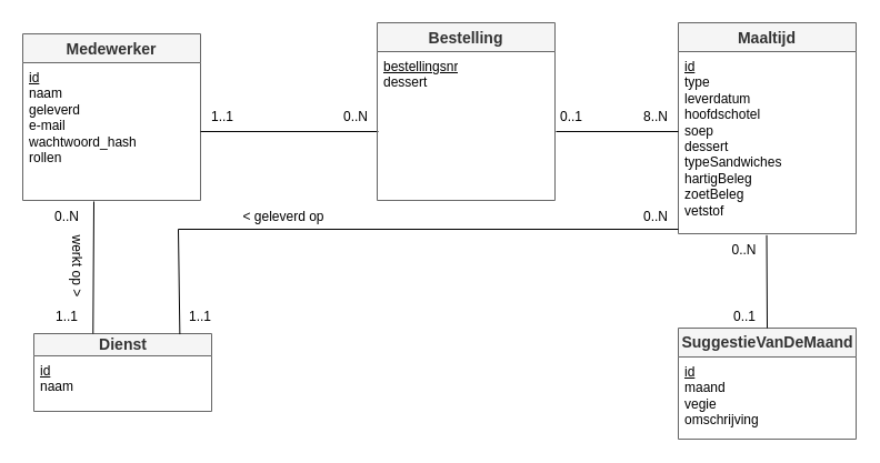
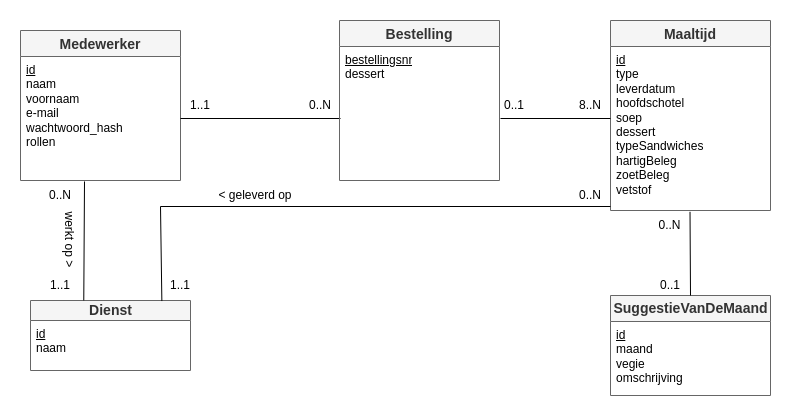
  <mxCell id="0" />
  <mxCell id="1" parent="0" />
  <mxCell id="2" value="Medewerker" style="swimlane;fontStyle=1;childLayout=stackLayout;horizontal=1;startSize=26;horizontalStack=0;resizeParent=1;resizeParentMax=0;resizeLast=0;collapsible=1;marginBottom=0;align=center;fontSize=14;strokeColor=#666666;fillColor=#f5f5f5;fontColor=#333333;" parent="1" vertex="1"><mxGeometry x="20" y="30" width="160" height="150" as="geometry" /></mxCell>
- <mxCell id="3" value="&lt;u&gt;id&lt;/u&gt;&lt;br&gt;naam&lt;br&gt;geleverd&lt;br&gt;e-mail&lt;br&gt;wachtwoord_hash&lt;br&gt;rollen" style="text;strokeColor=none;fillColor=none;spacingLeft=4;spacingRight=4;overflow=hidden;rotatable=0;points=[[0,0.5],[1,0.5]];portConstraint=eastwest;fontSize=12;fontStyle=0;html=1;" parent="2" vertex="1"><mxGeometry y="26" width="160" height="124" as="geometry" /></mxCell>
+ <mxCell id="3" value="&lt;u&gt;id&lt;/u&gt;&lt;br&gt;naam&lt;br&gt;voornaam&lt;br&gt;e-mail&lt;br&gt;wachtwoord_hash&lt;br&gt;rollen" style="text;strokeColor=none;fillColor=none;spacingLeft=4;spacingRight=4;overflow=hidden;rotatable=0;points=[[0,0.5],[1,0.5]];portConstraint=eastwest;fontSize=12;fontStyle=0;html=1;" parent="2" vertex="1"><mxGeometry y="26" width="160" height="124" as="geometry" /></mxCell>
  <mxCell id="4" value="" style="endArrow=none;html=1;rounded=0;exitX=1;exitY=0.5;exitDx=0;exitDy=0;entryX=0;entryY=0.5;entryDx=0;entryDy=0;" parent="1" source="3" edge="1"><mxGeometry width="50" height="50" relative="1" as="geometry"><mxPoint x="360" y="260" as="sourcePoint" /><mxPoint x="340" y="118" as="targetPoint" /></mxGeometry></mxCell>
  <mxCell id="5" value="1..1" style="text;html=1;strokeColor=none;fillColor=none;align=center;verticalAlign=middle;whiteSpace=wrap;rounded=0;" parent="1" vertex="1"><mxGeometry x="170" y="90" width="60" height="30" as="geometry" /></mxCell>
  <mxCell id="6" value="0..N" style="text;html=1;strokeColor=none;fillColor=none;align=center;verticalAlign=middle;whiteSpace=wrap;rounded=0;" parent="1" vertex="1"><mxGeometry x="290" y="90" width="60" height="30" as="geometry" /></mxCell>
  <mxCell id="7" value="Maaltijd" style="swimlane;fontStyle=1;childLayout=stackLayout;horizontal=1;startSize=26;horizontalStack=0;resizeParent=1;resizeParentMax=0;resizeLast=0;collapsible=1;marginBottom=0;align=center;fontSize=14;strokeColor=#666666;fillColor=#f5f5f5;fontColor=#333333;" parent="1" vertex="1"><mxGeometry x="610" y="20" width="160" height="190" as="geometry" /></mxCell>
  <mxCell id="8" value="&lt;u&gt;id&lt;br&gt;&lt;/u&gt;type&lt;br&gt;leverdatum&lt;br&gt;hoofdschotel&lt;br&gt;soep&lt;br&gt;dessert&lt;br&gt;typeSandwiches&lt;br style=&quot;border-color: var(--border-color); padding: 0px; margin: 0px;&quot;&gt;hartigBeleg&lt;br style=&quot;border-color: var(--border-color); padding: 0px; margin: 0px;&quot;&gt;zoetBeleg&lt;br style=&quot;border-color: var(--border-color); padding: 0px; margin: 0px;&quot;&gt;vetstof" style="text;strokeColor=none;fillColor=none;spacingLeft=4;spacingRight=4;overflow=hidden;rotatable=0;points=[[0,0.5],[1,0.5]];portConstraint=eastwest;fontSize=12;html=1;" parent="7" vertex="1"><mxGeometry y="26" width="160" height="164" as="geometry" /></mxCell>
  <mxCell id="9" value="" style="endArrow=none;html=1;rounded=0;exitX=1;exitY=0.5;exitDx=0;exitDy=0;" parent="1" edge="1"><mxGeometry width="50" height="50" relative="1" as="geometry"><mxPoint x="500" y="118" as="sourcePoint" /><mxPoint x="610" y="118" as="targetPoint" /></mxGeometry></mxCell>
  <mxCell id="10" value="0..1" style="text;html=1;strokeColor=none;fillColor=none;align=center;verticalAlign=middle;whiteSpace=wrap;rounded=0;" parent="1" vertex="1"><mxGeometry x="484" y="90" width="60" height="30" as="geometry" /></mxCell>
  <mxCell id="11" value="8..N" style="text;html=1;strokeColor=none;fillColor=none;align=center;verticalAlign=middle;whiteSpace=wrap;rounded=0;" parent="1" vertex="1"><mxGeometry x="560" y="90" width="60" height="30" as="geometry" /></mxCell>
  <mxCell id="12" value="Bestelling" style="swimlane;fontStyle=1;childLayout=stackLayout;horizontal=1;startSize=26;horizontalStack=0;resizeParent=1;resizeParentMax=0;resizeLast=0;collapsible=1;marginBottom=0;align=center;fontSize=14;strokeColor=#666666;fillColor=#f5f5f5;fontColor=#333333;" parent="1" vertex="1"><mxGeometry x="339" y="20" width="160" height="160" as="geometry" /></mxCell>
  <mxCell id="13" value="&lt;u&gt;bestellingsnr&lt;/u&gt;&lt;br&gt;dessert" style="text;strokeColor=none;fillColor=none;spacingLeft=4;spacingRight=4;overflow=hidden;rotatable=0;points=[[0,0.5],[1,0.5]];portConstraint=eastwest;fontSize=12;html=1;" parent="12" vertex="1"><mxGeometry y="26" width="160" height="134" as="geometry" /></mxCell>
  <mxCell id="14" value="SuggestieVanDeMaand" style="swimlane;fontStyle=1;childLayout=stackLayout;horizontal=1;startSize=26;horizontalStack=0;resizeParent=1;resizeParentMax=0;resizeLast=0;collapsible=1;marginBottom=0;align=center;fontSize=14;strokeColor=#666666;fillColor=#f5f5f5;fontColor=#333333;html=1;" parent="1" vertex="1"><mxGeometry x="610" y="295" width="160" height="100" as="geometry" /></mxCell>
  <mxCell id="15" value="&lt;u&gt;id&lt;/u&gt;&lt;br&gt;maand&lt;br&gt;vegie&lt;br&gt;omschrijving" style="text;strokeColor=none;fillColor=none;spacingLeft=4;spacingRight=4;overflow=hidden;rotatable=0;points=[[0,0.5],[1,0.5]];portConstraint=eastwest;fontSize=12;html=1;" parent="14" vertex="1"><mxGeometry y="26" width="160" height="74" as="geometry" /></mxCell>
  <mxCell id="16" value="" style="endArrow=none;html=1;rounded=0;entryX=0.497;entryY=1.008;entryDx=0;entryDy=0;entryPerimeter=0;exitX=0.5;exitY=0;exitDx=0;exitDy=0;" parent="1" source="14" target="8" edge="1"><mxGeometry width="50" height="50" relative="1" as="geometry"><mxPoint x="686" as="sourcePoint" y="300" /><mxPoint x="423.68" y="319.744" as="targetPoint" /></mxGeometry></mxCell>
  <mxCell id="17" value="0..1" style="text;html=1;strokeColor=none;fillColor=none;align=center;verticalAlign=middle;whiteSpace=wrap;rounded=0;" parent="1" vertex="1"><mxGeometry x="640" y="270" width="60" height="30" as="geometry" /></mxCell>
  <mxCell id="18" value="0..N" style="text;html=1;strokeColor=none;fillColor=none;align=center;verticalAlign=middle;whiteSpace=wrap;rounded=0;" parent="1" vertex="1"><mxGeometry x="639" y="210" width="61" height="30" as="geometry" /></mxCell>
  <mxCell id="19" value="Dienst" style="swimlane;fontStyle=1;childLayout=stackLayout;horizontal=1;startSize=20;horizontalStack=0;resizeParent=1;resizeParentMax=0;resizeLast=0;collapsible=1;marginBottom=0;align=center;fontSize=14;strokeColor=#666666;fillColor=#f5f5f5;fontColor=#333333;html=1;" parent="1" vertex="1"><mxGeometry x="30" width="160" height="70" as="geometry" y="300" /></mxCell>
  <mxCell id="20" value="&lt;u&gt;id&lt;/u&gt;&lt;br&gt;naam" style="text;strokeColor=none;fillColor=none;spacingLeft=4;spacingRight=4;overflow=hidden;rotatable=0;points=[[0,0.5],[1,0.5]];portConstraint=eastwest;fontSize=12;fontStyle=0;html=1;" parent="19" vertex="1"><mxGeometry y="20" width="160" height="50" as="geometry" /></mxCell>
  <mxCell id="21" value="" style="endArrow=none;html=1;rounded=0;exitX=0.821;exitY=0.008;exitDx=0;exitDy=0;exitPerimeter=0;" parent="1" source="19" edge="1"><mxGeometry width="50" height="50" relative="1" as="geometry"><mxPoint x="160" y="296" as="sourcePoint" /><mxPoint x="610" y="206" as="targetPoint" /><Array as="points"><mxPoint x="160" y="206" /></Array></mxGeometry></mxCell>
  <mxCell id="22" value="" style="endArrow=none;html=1;rounded=0;entryX=0.4;entryY=1.032;entryDx=0;entryDy=0;entryPerimeter=0;exitX=0.333;exitY=-0.018;exitDx=0;exitDy=0;exitPerimeter=0;" parent="1" edge="1"><mxGeometry width="50" height="50" relative="1" as="geometry"><mxPoint x="83.28" y="299.992" as="sourcePoint" /><mxPoint x="84" y="180.968" as="targetPoint" /></mxGeometry></mxCell>
  <mxCell id="23" value="1..1" style="text;html=1;strokeColor=none;fillColor=none;align=center;verticalAlign=middle;whiteSpace=wrap;rounded=0;" parent="1" vertex="1"><mxGeometry x="30" y="270" width="60" height="30" as="geometry" /></mxCell>
  <mxCell id="24" value="0..N" style="text;html=1;strokeColor=none;fillColor=none;align=center;verticalAlign=middle;whiteSpace=wrap;rounded=0;" parent="1" vertex="1"><mxGeometry x="30" y="180" width="60" height="30" as="geometry" /></mxCell>
  <mxCell id="25" value="1..1" style="text;html=1;strokeColor=none;fillColor=none;align=center;verticalAlign=middle;whiteSpace=wrap;rounded=0;" parent="1" vertex="1"><mxGeometry x="150" y="270" width="60" height="30" as="geometry" /></mxCell>
  <mxCell id="26" value="0..N" style="text;html=1;strokeColor=none;fillColor=none;align=center;verticalAlign=middle;whiteSpace=wrap;rounded=0;" parent="1" vertex="1"><mxGeometry x="560" y="180" width="60" height="30" as="geometry" /></mxCell>
  <mxCell id="27" value="werkt op &amp;gt;&amp;nbsp;" style="text;html=1;strokeColor=none;fillColor=none;align=center;verticalAlign=middle;whiteSpace=wrap;rounded=0;rotation=90;" parent="1" vertex="1"><mxGeometry x="29" y="196" width="80" height="90" as="geometry" /></mxCell>
  <mxCell id="28" value="&amp;lt; geleverd op" style="text;html=1;strokeColor=none;fillColor=none;align=center;verticalAlign=middle;whiteSpace=wrap;rounded=0;rotation=0;" parent="1" vertex="1"><mxGeometry x="210" y="150" width="90" height="90" as="geometry" /></mxCell>
